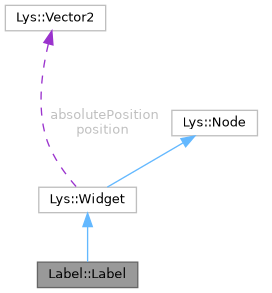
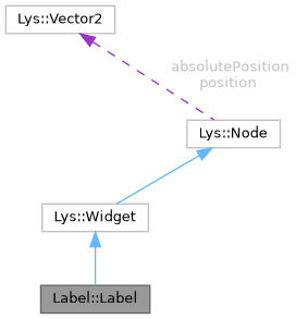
  digraph {
    node [color=grey75 fillcolor=white fontname=Helvetica fontsize=10 shape=box style=filled]
    edge [color=steelblue1 dir=back fontname=Helvetica fontsize=10 labelfontname=Helvetica labelfontsize=10 style=solid]
    n1 [color=gray40 fillcolor=grey60 fontcolor=black height=0.2 label="Label::Label" width=0.4]
    n2 [height=0.2 label="Lys::Widget" width=0.4]
    n3 [height=0.2 label="Lys::Node" width=0.4]
    n4 [height=0.2 label="Lys::Vector2" width=0.4]
    n2 -> n1
    n3 -> n2
-   n4 -> n2 [color=darkorchid3 fontcolor=grey label=" absolutePosition\nposition" style=dashed]
+   n4 -> n3 [color=darkorchid3 fontcolor=grey label=" absolutePosition\nposition" style=dashed]
  }
